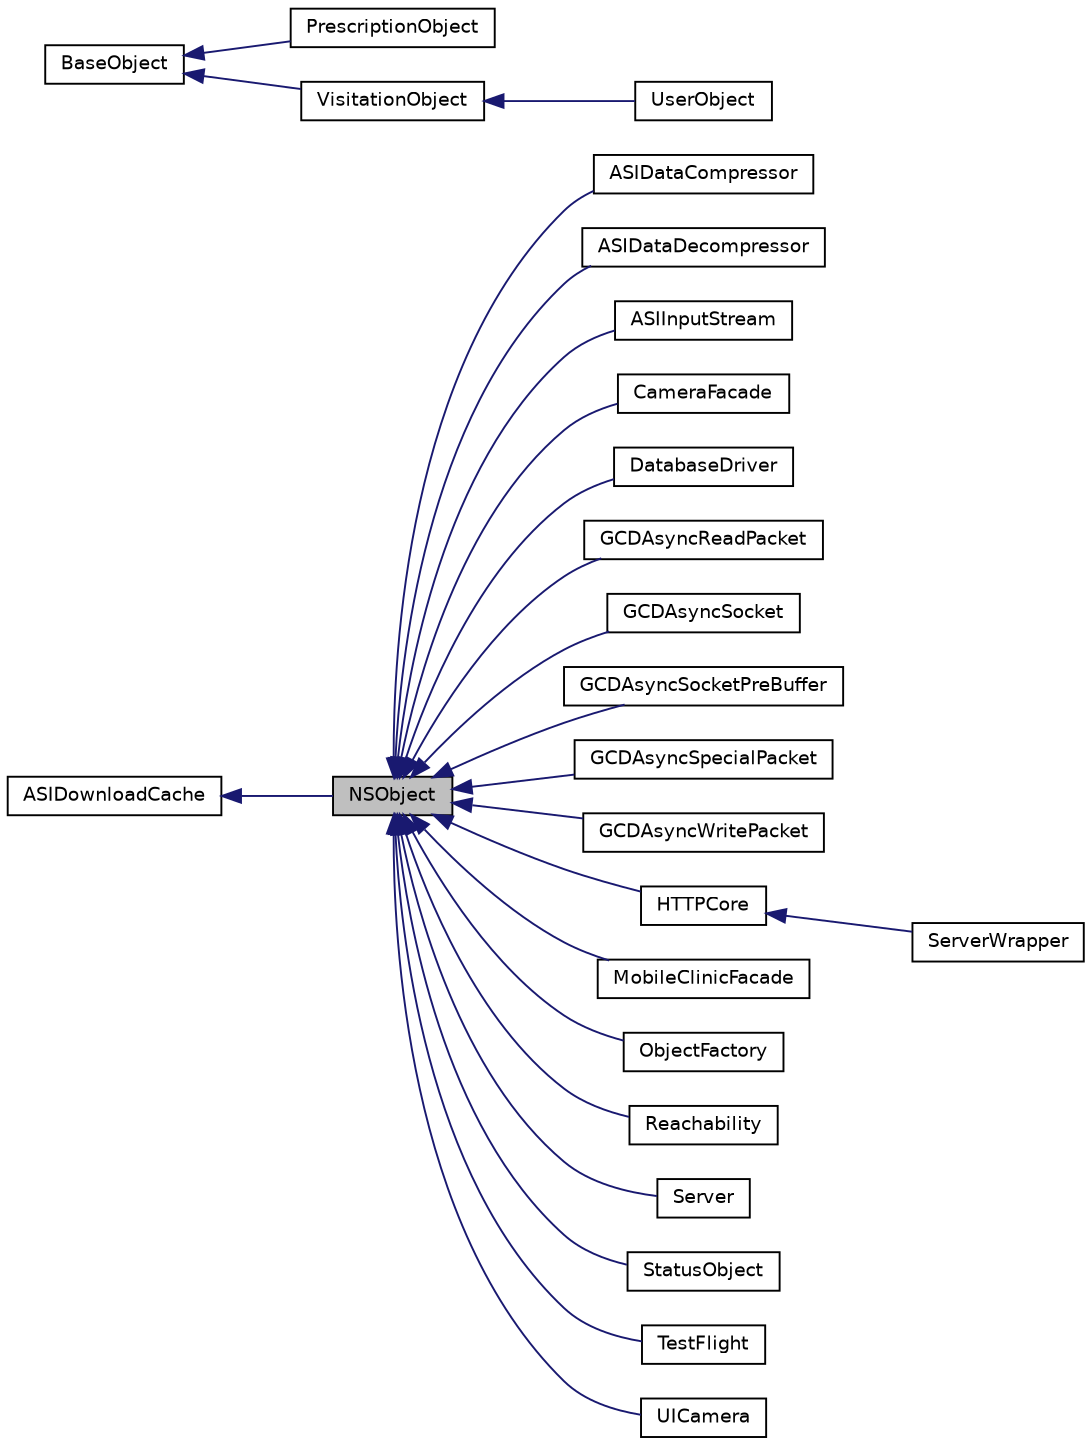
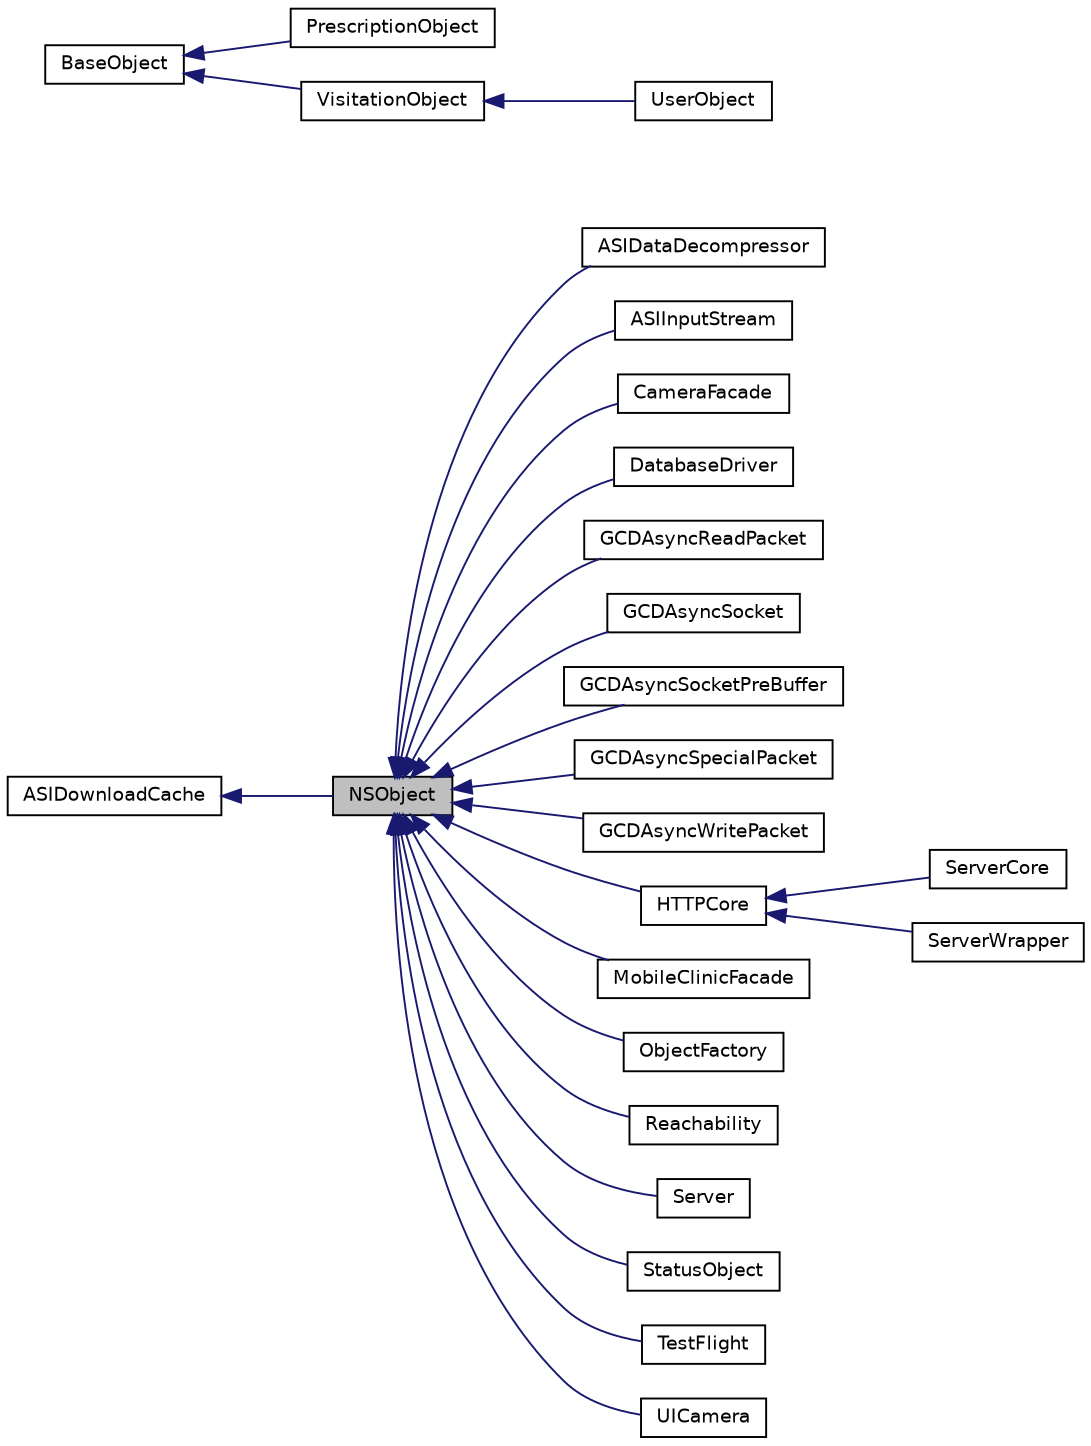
  digraph {
    rankdir=LR
    node [color=black fillcolor=white fontname=Helvetica fontsize=10 shape=record style=filled]
    edge [color=midnightblue dir=back fontname=Helvetica fontsize=10 labelfontname=Helvetica labelfontsize=10 style=solid]
    n1 [fillcolor=grey75 fontcolor=black height=0.2 label=NSObject width=0.4]
-   n2 [height=0.2 label=ASIDataCompressor width=0.4]
    n3 [height=0.2 label=ASIDataDecompressor width=0.4]
    n4 [height=0.2 label=ASIInputStream width=0.4]
    n5 [height=0.2 label=CameraFacade width=0.4]
    n6 [height=0.2 label=DatabaseDriver width=0.4]
    n7 [height=0.2 label=GCDAsyncReadPacket width=0.4]
    n8 [height=0.2 label=GCDAsyncSocket width=0.4]
    n9 [height=0.2 label=GCDAsyncSocketPreBuffer width=0.4]
    n10 [height=0.2 label=GCDAsyncSpecialPacket width=0.4]
    n11 [height=0.2 label=GCDAsyncWritePacket width=0.4]
    n12 [height=0.2 label=HTTPCore width=0.4]
    n13 [height=0.2 label=MobileClinicFacade width=0.4]
    n14 [height=0.2 label=ObjectFactory width=0.4]
    n15 [height=0.2 label=Reachability width=0.4]
    n16 [height=0.2 label=Server width=0.4]
    n17 [height=0.2 label=StatusObject width=0.4]
    n18 [height=0.2 label=TestFlight width=0.4]
    n19 [height=0.2 label=UICamera width=0.4]
    n20 [height=0.2 label=ASIDownloadCache width=0.4]
+   n21 [height=0.2 label=ServerCore width=0.4]
    n22 [height=0.2 label=ServerWrapper width=0.4]
    n23 [height=0.2 label=BaseObject width=0.4]
    n24 [height=0.2 label=PrescriptionObject width=0.4]
    n25 [height=0.2 label=VisitationObject width=0.4]
    n26 [height=0.2 label=UserObject width=0.4]
-   n1 -> n2
    n1 -> n3
    n1 -> n4
    n1 -> n5
    n1 -> n6
    n1 -> n7
    n1 -> n8
    n1 -> n9
    n1 -> n10
    n1 -> n11
    n1 -> n12
    n1 -> n13
    n1 -> n14
    n1 -> n15
    n1 -> n16
    n1 -> n17
    n1 -> n18
    n1 -> n19
+   n12 -> n21
    n12 -> n22
    n20 -> n1
    n23 -> n24
    n23 -> n25
    n25 -> n26
  }
